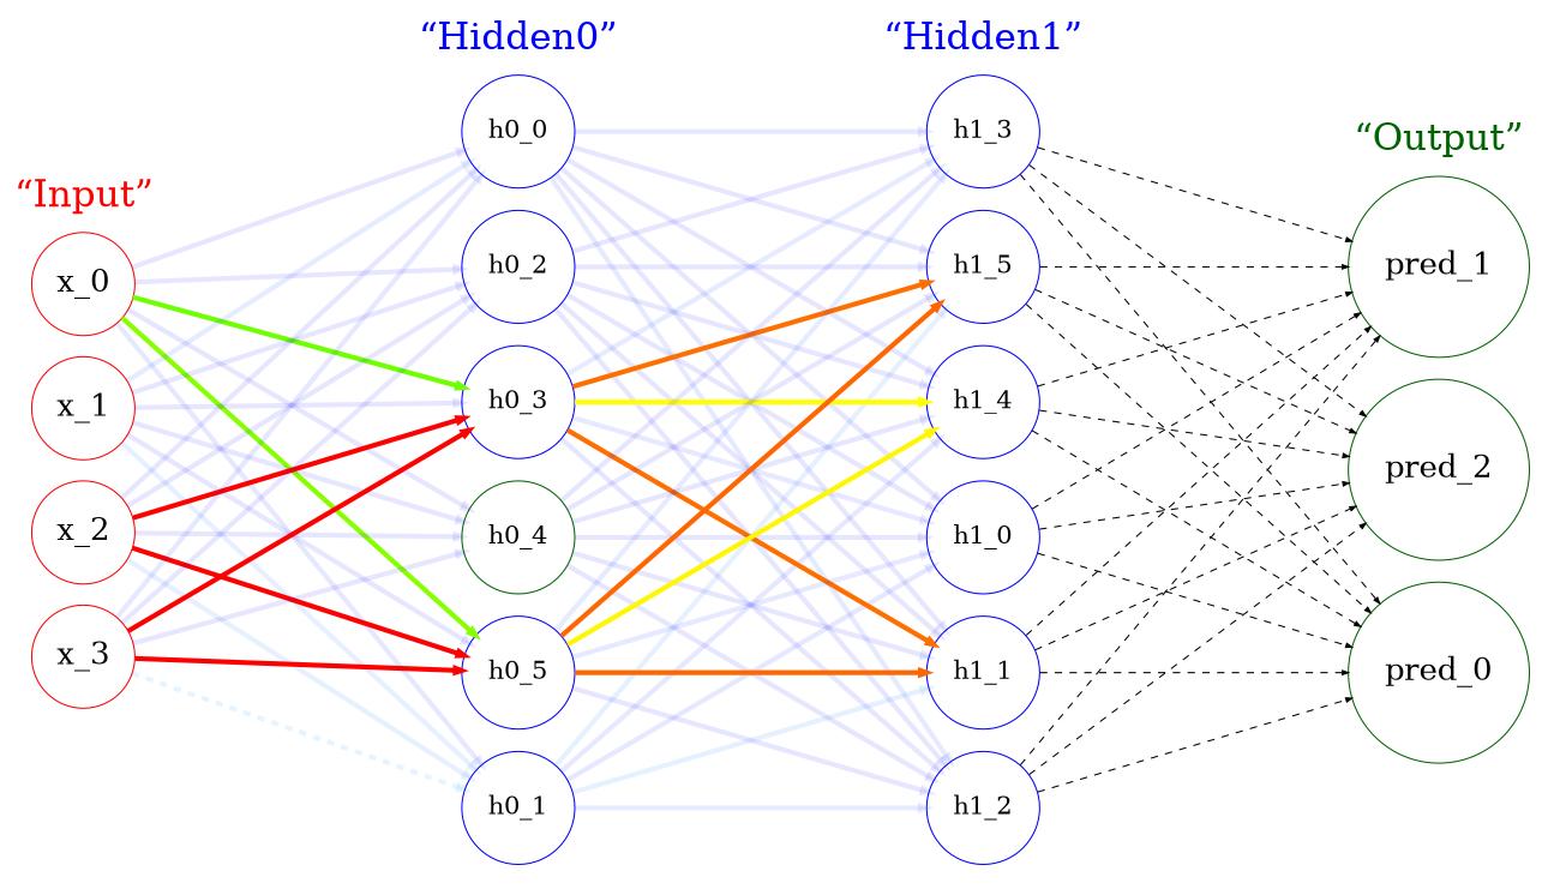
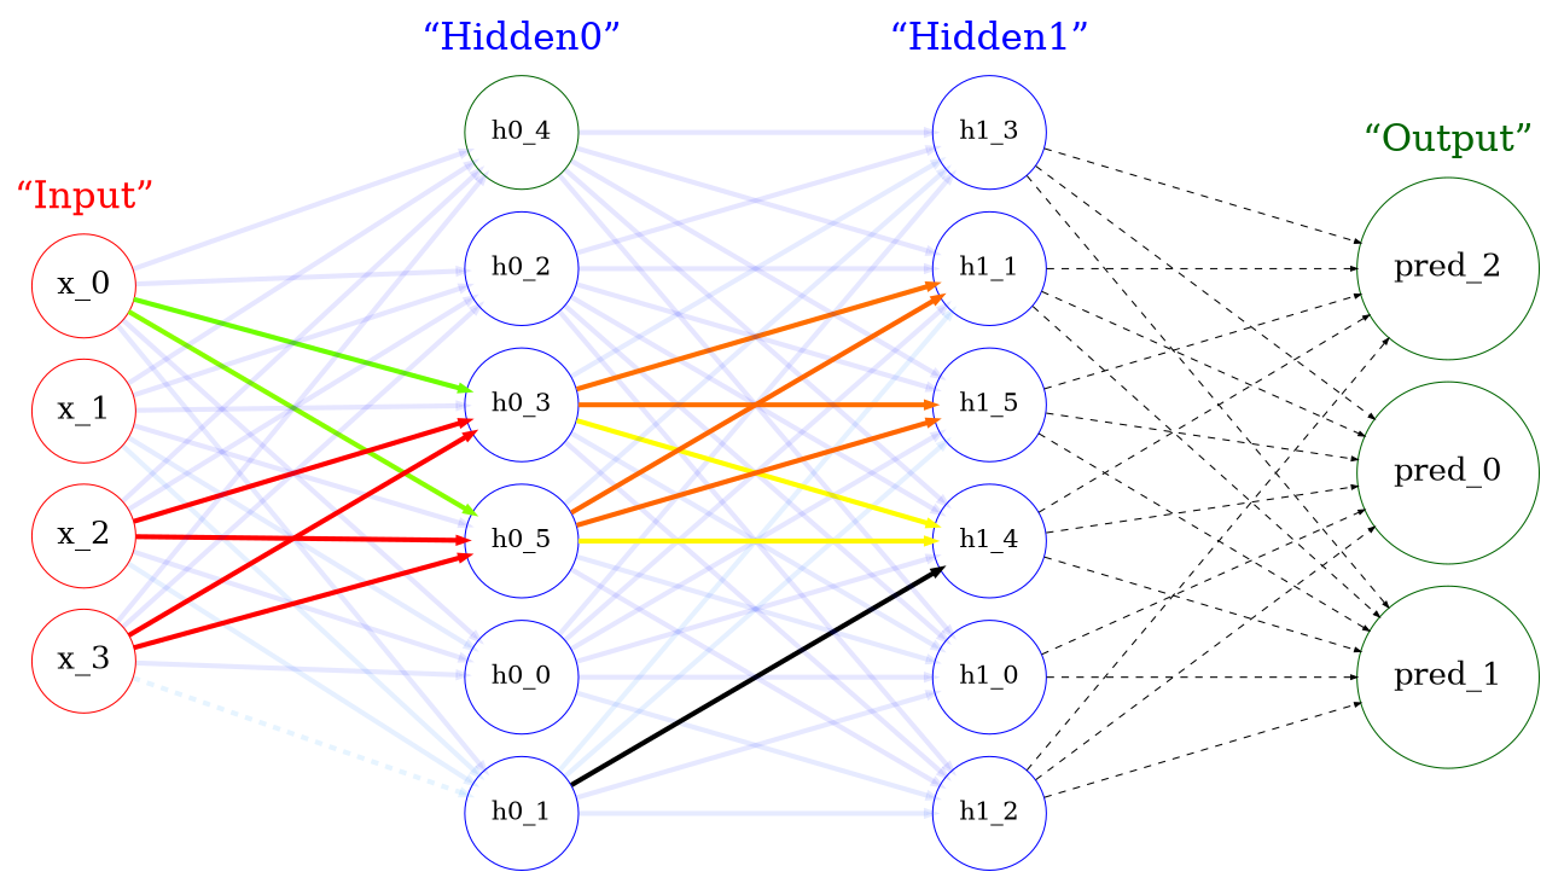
  digraph {
    fontsize=30
    rankdir=LR
    ranksep=3
    splines=false
    node [color=blue fontsize=20 penwidth=1. shape=circle]
    edge [arrowsize=0.5 color="#0008FF19" penwidth=4]
    n1 [color=red fontsize=25 label=x_0]
    n2 [color=red fontsize=25 label=x_1]
    n3 [color=red fontsize=25 label=x_2]
    n4 [color=red fontsize=25 label=x_3]
    n5 [label=h0_0]
    n6 [label=h0_1]
    n7 [label=h0_2]
    n8 [label=h0_3]
    n9 [color=darkgreen label=h0_4]
    n10 [label=h0_5]
    n11 [label=h1_0]
    n12 [label=h1_1]
    n13 [label=h1_2]
    n14 [label=h1_3]
    n15 [label=h1_4]
    n16 [label=h1_5]
    n17 [color=darkgreen fontsize=25 label=pred_0]
    n18 [color=darkgreen fontsize=25 label=pred_1]
    n19 [color=darkgreen fontsize=25 label=pred_2]
    subgraph cluster_1 {
      fontcolor=red
      label="“Input”"
      penwidth=0
      n1
      n2
      n3
      n4
    }
    subgraph cluster_2 {
      fontcolor=blue
      label="“Hidden0”"
      penwidth=0
      n5
      n6
      n7
      n8
      n9
      n10
    }
    subgraph cluster_3 {
      fontcolor=blue
      label="“Hidden1”"
      penwidth=0
      n11
      n12
      n13
      n14
      n15
      n16
    }
    subgraph cluster_4 {
      fontcolor=darkgreen
      label="“Output”"
      penwidth=0
      n17
      n18
      n19
    }
    n1 -> n5
    n1 -> n6 [color="#0019FF19"]
    n1 -> n7
    n1 -> n8 [color="#6EFF00"]
    n1 -> n9
    n1 -> n10 [color="#88FF00"]
    n2 -> n5 [color="#0044FF19"]
    n2 -> n6 [color="#006EFF19"]
    n2 -> n7
    n2 -> n8
    n2 -> n9
    n2 -> n10
    n3 -> n5 [color="#0011FF19"]
    n3 -> n6 [color="#006EFF19"]
    n3 -> n7
    n3 -> n8 [color="#FF0000"]
    n3 -> n9
    n3 -> n10 [color="#FF0000"]
    n4 -> n5 [color="#0019FF19"]
    n4 -> n6 [color="#0090FF19" style=dashed]
    n4 -> n7
    n4 -> n8 [color="#FF0000"]
    n4 -> n9
    n4 -> n10 [color="#FF0000"]
    n5 -> n11 [color="#0011FF19"]
    n5 -> n12 [color="#0011FF19"]
    n5 -> n13 [color="#002AFF19"]
    n5 -> n14 [color="#0019FF19"]
    n5 -> n15
    n5 -> n16 [color="#0011FF19"]
    n6 -> n11 [color="#0019FF19"]
    n6 -> n12 [color="#0077FF19"]
    n6 -> n13 [color="#0033FF19"]
-   n6 -> n15 [color="#0019FF19"]
+   n6 -> n15 [color="#000000"]
    n6 -> n16 [color="#006EFF19"]
    n7 -> n11
    n7 -> n12
    n7 -> n13
    n7 -> n14
    n7 -> n15
    n7 -> n16
    n8 -> n11 [color="#0022FF19"]
    n8 -> n12 [color="#FF6F00"]
    n8 -> n13
    n8 -> n14 [color="#003BFF19"]
    n8 -> n15 [color="#FFFF00"]
    n8 -> n16 [color="#FF6F00"]
    n9 -> n11
    n9 -> n12
-   n9 -> n13
    n9 -> n14
    n9 -> n15
    n9 -> n16
    n10 -> n11 [color="#0022FF19"]
    n10 -> n12 [color="#FF6600"]
    n10 -> n13 [color="#0000FF19"]
    n10 -> n14 [color="#003BFF19"]
    n10 -> n15 [color="#FFF700"]
    n10 -> n16 [color="#FF6600"]
    n11 -> n17 [color="#000000" penwidth=1 style=dashed]
    n11 -> n18 [color="#000000" penwidth=1 style=dashed]
-   n11 -> n19 [color="#000000" penwidth=1 style=dashed]
    n12 -> n17 [color="#000000" penwidth=1 style=dashed]
    n12 -> n18 [color="#000000" penwidth=1 style=dashed]
    n12 -> n19 [color="#000000" penwidth=1 style=dashed]
    n13 -> n17 [color="#000000" penwidth=1 style=dashed]
    n13 -> n18 [color="#000000" penwidth=1 style=dashed]
    n13 -> n19 [color="#000000" penwidth=1 style=dashed]
    n14 -> n17 [color="#000000" penwidth=1 style=dashed]
    n14 -> n18 [color="#000000" penwidth=1 style=dashed]
    n14 -> n19 [color="#000000" penwidth=1 style=dashed]
    n15 -> n17 [color="#000000" penwidth=1 style=dashed]
    n15 -> n18 [color="#000000" penwidth=1 style=dashed]
    n15 -> n19 [color="#000000" penwidth=1 style=dashed]
    n16 -> n17 [color="#000000" penwidth=1 style=dashed]
    n16 -> n18 [color="#000000" penwidth=1 style=dashed]
    n16 -> n19 [color="#000000" penwidth=1 style=dashed]
  }
